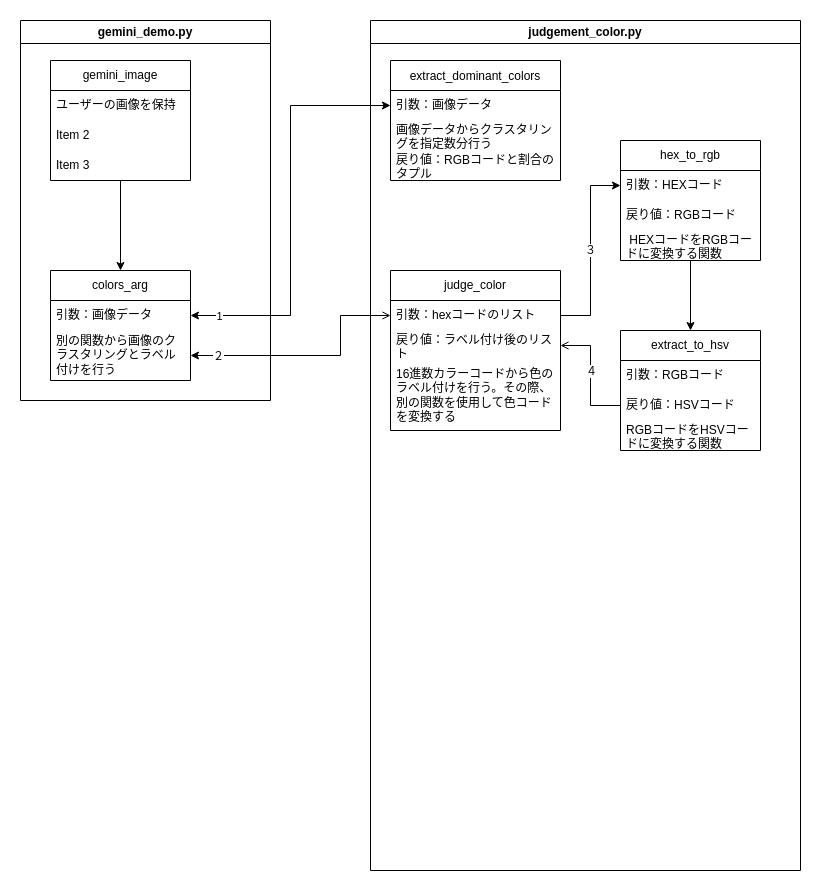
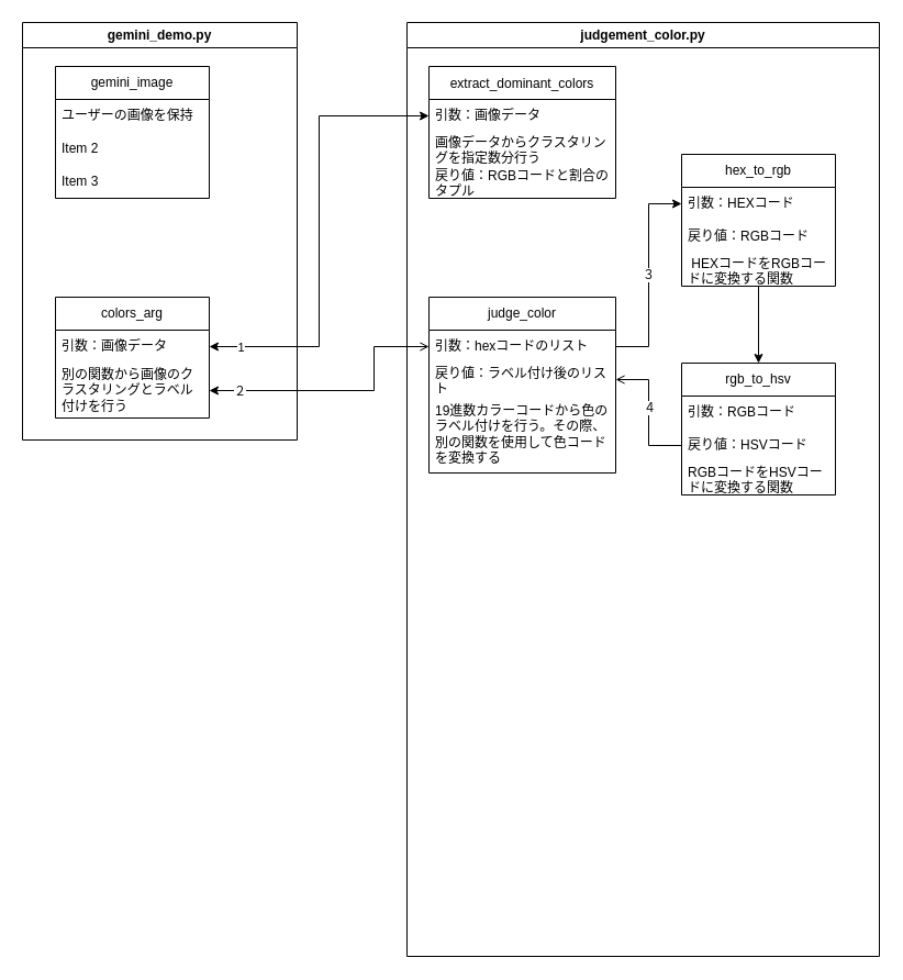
  <mxCell id="0" />
  <mxCell id="1" parent="0" />
  <mxCell id="2" value="gemini_demo.py" style="swimlane;whiteSpace=wrap;html=1;" parent="1" vertex="1"><mxGeometry x="20" y="20" width="250" height="380" as="geometry" /></mxCell>
- <mxCell id="3" style="edgeStyle=orthogonalEdgeStyle;rounded=0;orthogonalLoop=1;jettySize=auto;html=1;entryX=0.5;entryY=0;entryDx=0;entryDy=0;" parent="2" source="4" target="8" edge="1"><mxGeometry relative="1" as="geometry" /></mxCell>
  <mxCell id="4" value="gemini_image" style="swimlane;fontStyle=0;childLayout=stackLayout;horizontal=1;startSize=30;horizontalStack=0;resizeParent=1;resizeParentMax=0;resizeLast=0;collapsible=1;marginBottom=0;whiteSpace=wrap;html=1;" parent="2" vertex="1"><mxGeometry x="30" y="40" width="140" height="120" as="geometry" /></mxCell>
  <mxCell id="5" value="ユーザーの画像を保持" style="text;strokeColor=none;fillColor=none;align=left;verticalAlign=middle;spacingLeft=4;spacingRight=4;overflow=hidden;points=[[0,0.5],[1,0.5]];portConstraint=eastwest;rotatable=0;whiteSpace=wrap;html=1;" parent="4" vertex="1"><mxGeometry y="30" width="140" height="30" as="geometry" /></mxCell>
  <mxCell id="6" value="Item 2" style="text;strokeColor=none;fillColor=none;align=left;verticalAlign=middle;spacingLeft=4;spacingRight=4;overflow=hidden;points=[[0,0.5],[1,0.5]];portConstraint=eastwest;rotatable=0;whiteSpace=wrap;html=1;" parent="4" vertex="1"><mxGeometry y="60" width="140" height="30" as="geometry" /></mxCell>
  <mxCell id="7" value="Item 3" style="text;strokeColor=none;fillColor=none;align=left;verticalAlign=middle;spacingLeft=4;spacingRight=4;overflow=hidden;points=[[0,0.5],[1,0.5]];portConstraint=eastwest;rotatable=0;whiteSpace=wrap;html=1;" parent="4" vertex="1"><mxGeometry y="90" width="140" height="30" as="geometry" /></mxCell>
  <mxCell id="8" value="colors_arg" style="swimlane;fontStyle=0;childLayout=stackLayout;horizontal=1;startSize=30;horizontalStack=0;resizeParent=1;resizeParentMax=0;resizeLast=0;collapsible=1;marginBottom=0;whiteSpace=wrap;html=1;" parent="2" vertex="1"><mxGeometry x="30" y="250" width="140" height="110" as="geometry" /></mxCell>
  <mxCell id="9" value="引数：画像データ" style="text;strokeColor=none;fillColor=none;align=left;verticalAlign=middle;spacingLeft=4;spacingRight=4;overflow=hidden;points=[[0,0.5],[1,0.5]];portConstraint=eastwest;rotatable=0;whiteSpace=wrap;html=1;" parent="8" vertex="1"><mxGeometry y="30" width="140" height="30" as="geometry" /></mxCell>
  <mxCell id="10" value="別の関数から画像のクラスタリングとラベル付けを行う" style="text;strokeColor=none;fillColor=none;align=left;verticalAlign=middle;spacingLeft=4;spacingRight=4;overflow=hidden;points=[[0,0.5],[1,0.5]];portConstraint=eastwest;rotatable=0;whiteSpace=wrap;html=1;" parent="8" vertex="1"><mxGeometry y="60" width="140" height="50" as="geometry" /></mxCell>
  <mxCell id="11" value="judgement_color.py" style="swimlane;whiteSpace=wrap;html=1;" parent="1" vertex="1"><mxGeometry x="370" y="20" width="430" height="850" as="geometry" /></mxCell>
  <mxCell id="12" value="&lt;div style=&quot;line-height: 18px;&quot;&gt;extract_dominant_colors&lt;/div&gt;" style="swimlane;fontStyle=0;childLayout=stackLayout;horizontal=1;startSize=30;horizontalStack=0;resizeParent=1;resizeParentMax=0;resizeLast=0;collapsible=1;marginBottom=0;whiteSpace=wrap;html=1;" parent="11" vertex="1"><mxGeometry x="20" y="40" width="170" height="120" as="geometry" /></mxCell>
  <mxCell id="13" value="引数：画像データ" style="text;strokeColor=none;fillColor=none;align=left;verticalAlign=middle;spacingLeft=4;spacingRight=4;overflow=hidden;points=[[0,0.5],[1,0.5]];portConstraint=eastwest;rotatable=0;whiteSpace=wrap;html=1;" parent="12" vertex="1"><mxGeometry y="30" width="170" height="30" as="geometry" /></mxCell>
  <mxCell id="14" value="画像データからクラスタリングを指定数分行う" style="text;strokeColor=none;fillColor=none;align=left;verticalAlign=middle;spacingLeft=4;spacingRight=4;overflow=hidden;points=[[0,0.5],[1,0.5]];portConstraint=eastwest;rotatable=0;whiteSpace=wrap;html=1;" parent="12" vertex="1"><mxGeometry y="60" width="170" height="30" as="geometry" /></mxCell>
  <mxCell id="15" value="戻り値：RGBコードと割合のタプル" style="text;strokeColor=none;fillColor=none;align=left;verticalAlign=middle;spacingLeft=4;spacingRight=4;overflow=hidden;points=[[0,0.5],[1,0.5]];portConstraint=eastwest;rotatable=0;whiteSpace=wrap;html=1;" parent="12" vertex="1"><mxGeometry y="90" width="170" height="30" as="geometry" /></mxCell>
  <mxCell id="16" value="judge_color" style="swimlane;fontStyle=0;childLayout=stackLayout;horizontal=1;startSize=30;horizontalStack=0;resizeParent=1;resizeParentMax=0;resizeLast=0;collapsible=1;marginBottom=0;whiteSpace=wrap;html=1;" parent="11" vertex="1"><mxGeometry x="20" y="250" width="170" height="160" as="geometry" /></mxCell>
  <mxCell id="17" value="引数：hexコードのリスト" style="text;strokeColor=none;fillColor=none;align=left;verticalAlign=middle;spacingLeft=4;spacingRight=4;overflow=hidden;points=[[0,0.5],[1,0.5]];portConstraint=eastwest;rotatable=0;whiteSpace=wrap;html=1;" parent="16" vertex="1"><mxGeometry y="30" width="170" height="30" as="geometry" /></mxCell>
  <mxCell id="18" value="戻り値：ラベル付け後のリスト" style="text;strokeColor=none;fillColor=none;align=left;verticalAlign=middle;spacingLeft=4;spacingRight=4;overflow=hidden;points=[[0,0.5],[1,0.5]];portConstraint=eastwest;rotatable=0;whiteSpace=wrap;html=1;" parent="16" vertex="1"><mxGeometry y="60" width="170" height="30" as="geometry" /></mxCell>
- <mxCell id="19" value="16進数カラーコードから色のラベル付けを行う。その際、別の関数を使用して色コードを変換する" style="text;strokeColor=none;fillColor=none;align=left;verticalAlign=middle;spacingLeft=4;spacingRight=4;overflow=hidden;points=[[0,0.5],[1,0.5]];portConstraint=eastwest;rotatable=0;whiteSpace=wrap;html=1;" parent="16" vertex="1"><mxGeometry y="90" width="170" height="70" as="geometry" /></mxCell>
+ <mxCell id="19" value="19進数カラーコードから色のラベル付けを行う。その際、別の関数を使用して色コードを変換する" style="text;strokeColor=none;fillColor=none;align=left;verticalAlign=middle;spacingLeft=4;spacingRight=4;overflow=hidden;points=[[0,0.5],[1,0.5]];portConstraint=eastwest;rotatable=0;whiteSpace=wrap;html=1;" parent="16" vertex="1"><mxGeometry y="90" width="170" height="70" as="geometry" /></mxCell>
  <mxCell id="20" style="edgeStyle=orthogonalEdgeStyle;rounded=0;orthogonalLoop=1;jettySize=auto;html=1;entryX=0.5;entryY=0;entryDx=0;entryDy=0;" parent="11" source="21" target="25" edge="1"><mxGeometry relative="1" as="geometry" /></mxCell>
  <mxCell id="21" value="hex_to_rgb" style="swimlane;fontStyle=0;childLayout=stackLayout;horizontal=1;startSize=30;horizontalStack=0;resizeParent=1;resizeParentMax=0;resizeLast=0;collapsible=1;marginBottom=0;whiteSpace=wrap;html=1;" parent="11" vertex="1"><mxGeometry x="250" y="120" width="140" height="120" as="geometry" /></mxCell>
  <mxCell id="22" value="引数：HEXコード" style="text;strokeColor=none;fillColor=none;align=left;verticalAlign=middle;spacingLeft=4;spacingRight=4;overflow=hidden;points=[[0,0.5],[1,0.5]];portConstraint=eastwest;rotatable=0;whiteSpace=wrap;html=1;" parent="21" vertex="1"><mxGeometry y="30" width="140" height="30" as="geometry" /></mxCell>
  <mxCell id="23" value="戻り値：RGBコード" style="text;strokeColor=none;fillColor=none;align=left;verticalAlign=middle;spacingLeft=4;spacingRight=4;overflow=hidden;points=[[0,0.5],[1,0.5]];portConstraint=eastwest;rotatable=0;whiteSpace=wrap;html=1;" parent="21" vertex="1"><mxGeometry y="60" width="140" height="30" as="geometry" /></mxCell>
  <mxCell id="24" value="&amp;nbsp;HEXコードをRGBコードに変換する関数" style="text;strokeColor=none;fillColor=none;align=left;verticalAlign=middle;spacingLeft=4;spacingRight=4;overflow=hidden;points=[[0,0.5],[1,0.5]];portConstraint=eastwest;rotatable=0;whiteSpace=wrap;html=1;" parent="21" vertex="1"><mxGeometry y="90" width="140" height="30" as="geometry" /></mxCell>
- <mxCell id="25" value="extract_to_hsv" style="swimlane;fontStyle=0;childLayout=stackLayout;horizontal=1;startSize=30;horizontalStack=0;resizeParent=1;resizeParentMax=0;resizeLast=0;collapsible=1;marginBottom=0;whiteSpace=wrap;html=1;" parent="11" vertex="1"><mxGeometry x="250" y="310" width="140" height="120" as="geometry" /></mxCell>
+ <mxCell id="25" value="rgb_to_hsv" style="swimlane;fontStyle=0;childLayout=stackLayout;horizontal=1;startSize=30;horizontalStack=0;resizeParent=1;resizeParentMax=0;resizeLast=0;collapsible=1;marginBottom=0;whiteSpace=wrap;html=1;" parent="11" vertex="1"><mxGeometry x="250" y="310" width="140" height="120" as="geometry" /></mxCell>
  <mxCell id="26" value="引数：RGBコード" style="text;strokeColor=none;fillColor=none;align=left;verticalAlign=middle;spacingLeft=4;spacingRight=4;overflow=hidden;points=[[0,0.5],[1,0.5]];portConstraint=eastwest;rotatable=0;whiteSpace=wrap;html=1;" parent="25" vertex="1"><mxGeometry y="30" width="140" height="30" as="geometry" /></mxCell>
  <mxCell id="27" value="戻り値：HSVコード" style="text;strokeColor=none;fillColor=none;align=left;verticalAlign=middle;spacingLeft=4;spacingRight=4;overflow=hidden;points=[[0,0.5],[1,0.5]];portConstraint=eastwest;rotatable=0;whiteSpace=wrap;html=1;" parent="25" vertex="1"><mxGeometry y="60" width="140" height="30" as="geometry" /></mxCell>
  <mxCell id="28" value="RGBコードをHSVコードに変換する関数" style="text;strokeColor=none;fillColor=none;align=left;verticalAlign=middle;spacingLeft=4;spacingRight=4;overflow=hidden;points=[[0,0.5],[1,0.5]];portConstraint=eastwest;rotatable=0;whiteSpace=wrap;html=1;" parent="25" vertex="1"><mxGeometry y="90" width="140" height="30" as="geometry" /></mxCell>
  <mxCell id="29" value="３" style="edgeStyle=orthogonalEdgeStyle;rounded=0;orthogonalLoop=1;jettySize=auto;html=1;entryX=0;entryY=0.5;entryDx=0;entryDy=0;" parent="11" source="17" target="22" edge="1"><mxGeometry relative="1" as="geometry" /></mxCell>
  <mxCell id="30" style="edgeStyle=orthogonalEdgeStyle;rounded=0;orthogonalLoop=1;jettySize=auto;html=1;entryX=1;entryY=0.5;entryDx=0;entryDy=0;endArrow=open;" parent="11" source="27" target="18" edge="1"><mxGeometry relative="1" as="geometry" /></mxCell>
  <mxCell id="31" value="４" style="edgeLabel;html=1;align=center;verticalAlign=middle;resizable=0;points=[];" parent="30" vertex="1" connectable="0"><mxGeometry x="0.076" relative="1" as="geometry"><mxPoint as="offset" /></mxGeometry></mxCell>
  <mxCell id="32" style="edgeStyle=orthogonalEdgeStyle;rounded=0;orthogonalLoop=1;jettySize=auto;html=1;entryX=0;entryY=0.5;entryDx=0;entryDy=0;startArrow=classic;startFill=1;" parent="1" source="9" target="13" edge="1"><mxGeometry relative="1" as="geometry" /></mxCell>
  <mxCell id="33" value="1" style="edgeLabel;html=1;align=center;verticalAlign=middle;resizable=0;points=[];" parent="32" vertex="1" connectable="0"><mxGeometry x="-0.805" y="-3" relative="1" as="geometry"><mxPoint x="-12" y="-3" as="offset" /></mxGeometry></mxCell>
  <mxCell id="34" value="" style="endArrow=open;startArrow=classic;html=1;rounded=0;exitX=1;exitY=0.5;exitDx=0;exitDy=0;entryX=0;entryY=0.5;entryDx=0;entryDy=0;" parent="1" source="10" target="17" edge="1"><mxGeometry width="50" height="50" relative="1" as="geometry"><mxPoint x="390" y="360" as="sourcePoint" /><mxPoint x="440" y="310" as="targetPoint" /><Array as="points"><mxPoint x="340" y="355" /><mxPoint x="340" y="315" /></Array></mxGeometry></mxCell>
  <mxCell id="35" value="２" style="edgeLabel;html=1;align=center;verticalAlign=middle;resizable=0;points=[];" parent="34" vertex="1" connectable="0"><mxGeometry x="-0.775" relative="1" as="geometry"><mxPoint as="offset" /></mxGeometry></mxCell>
